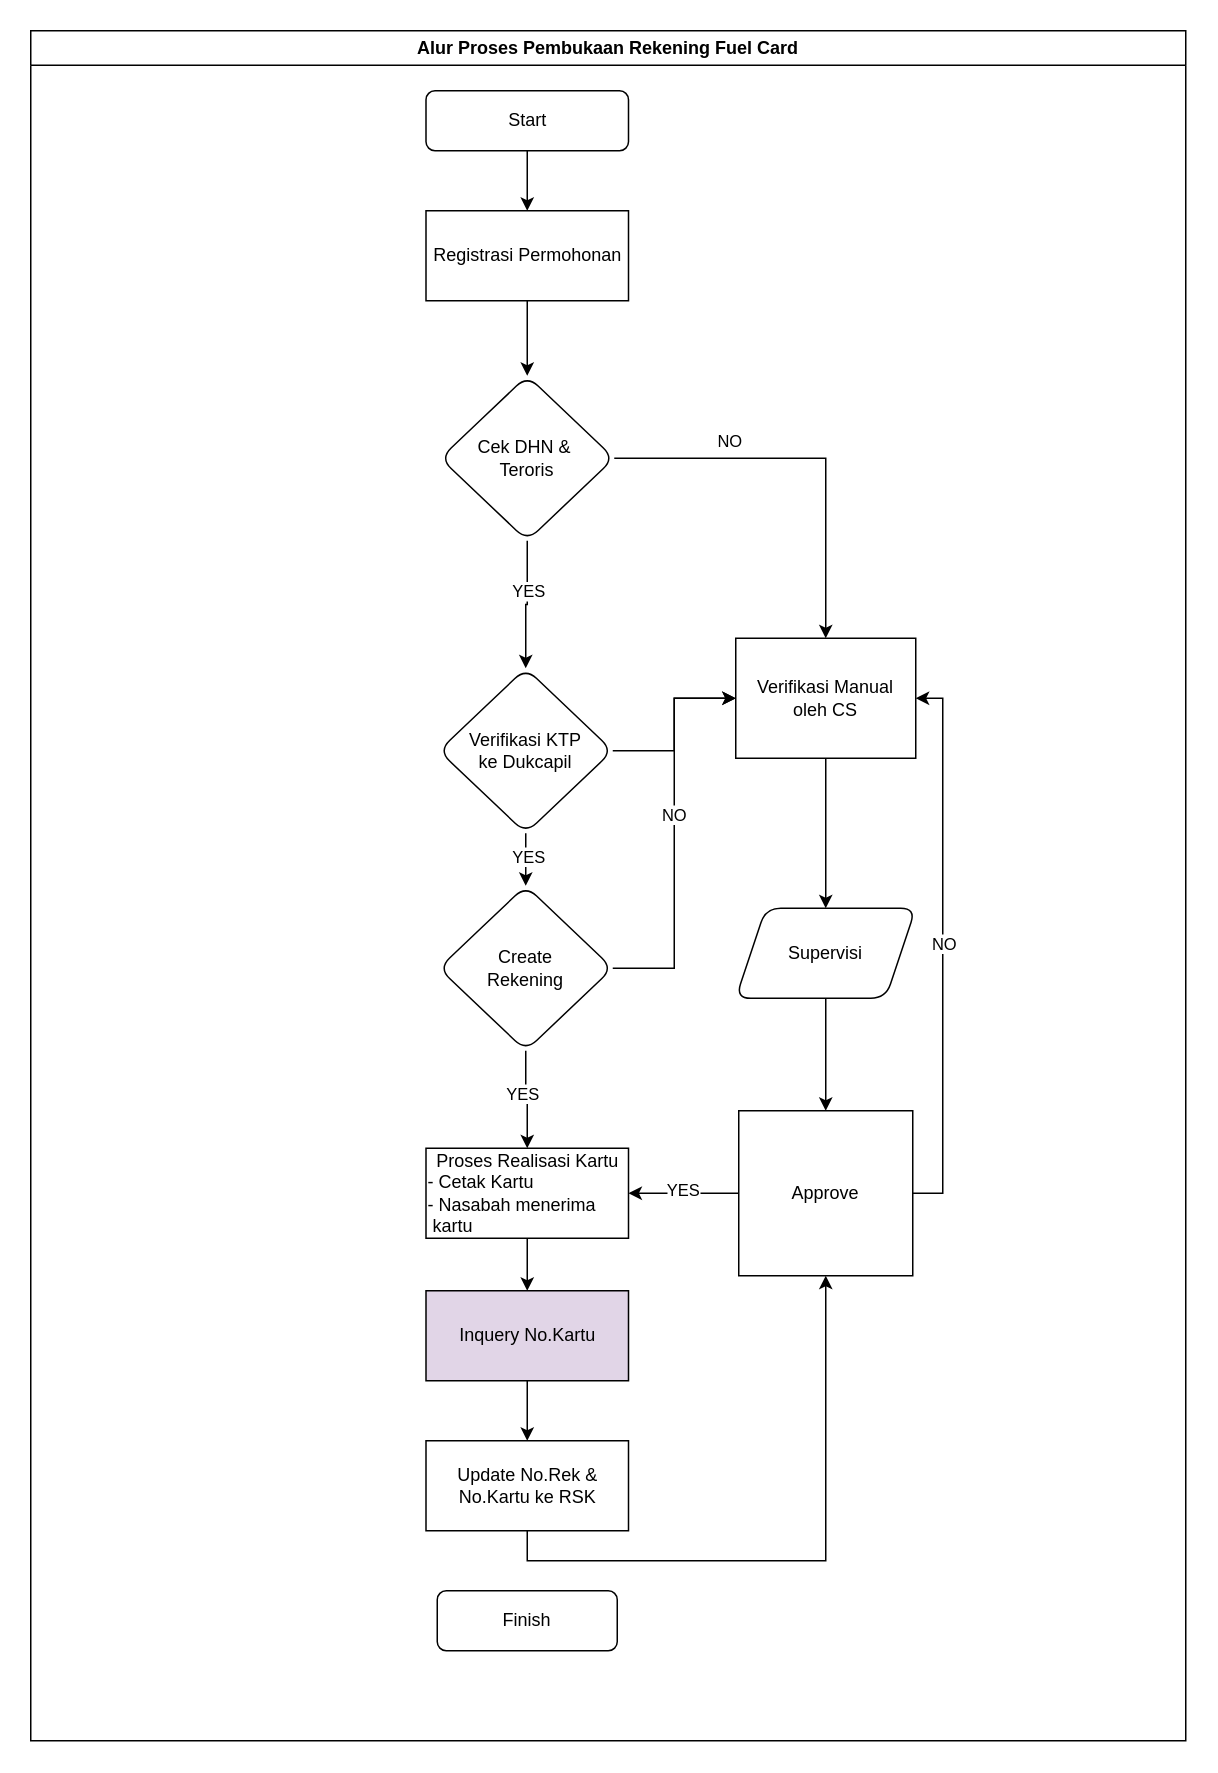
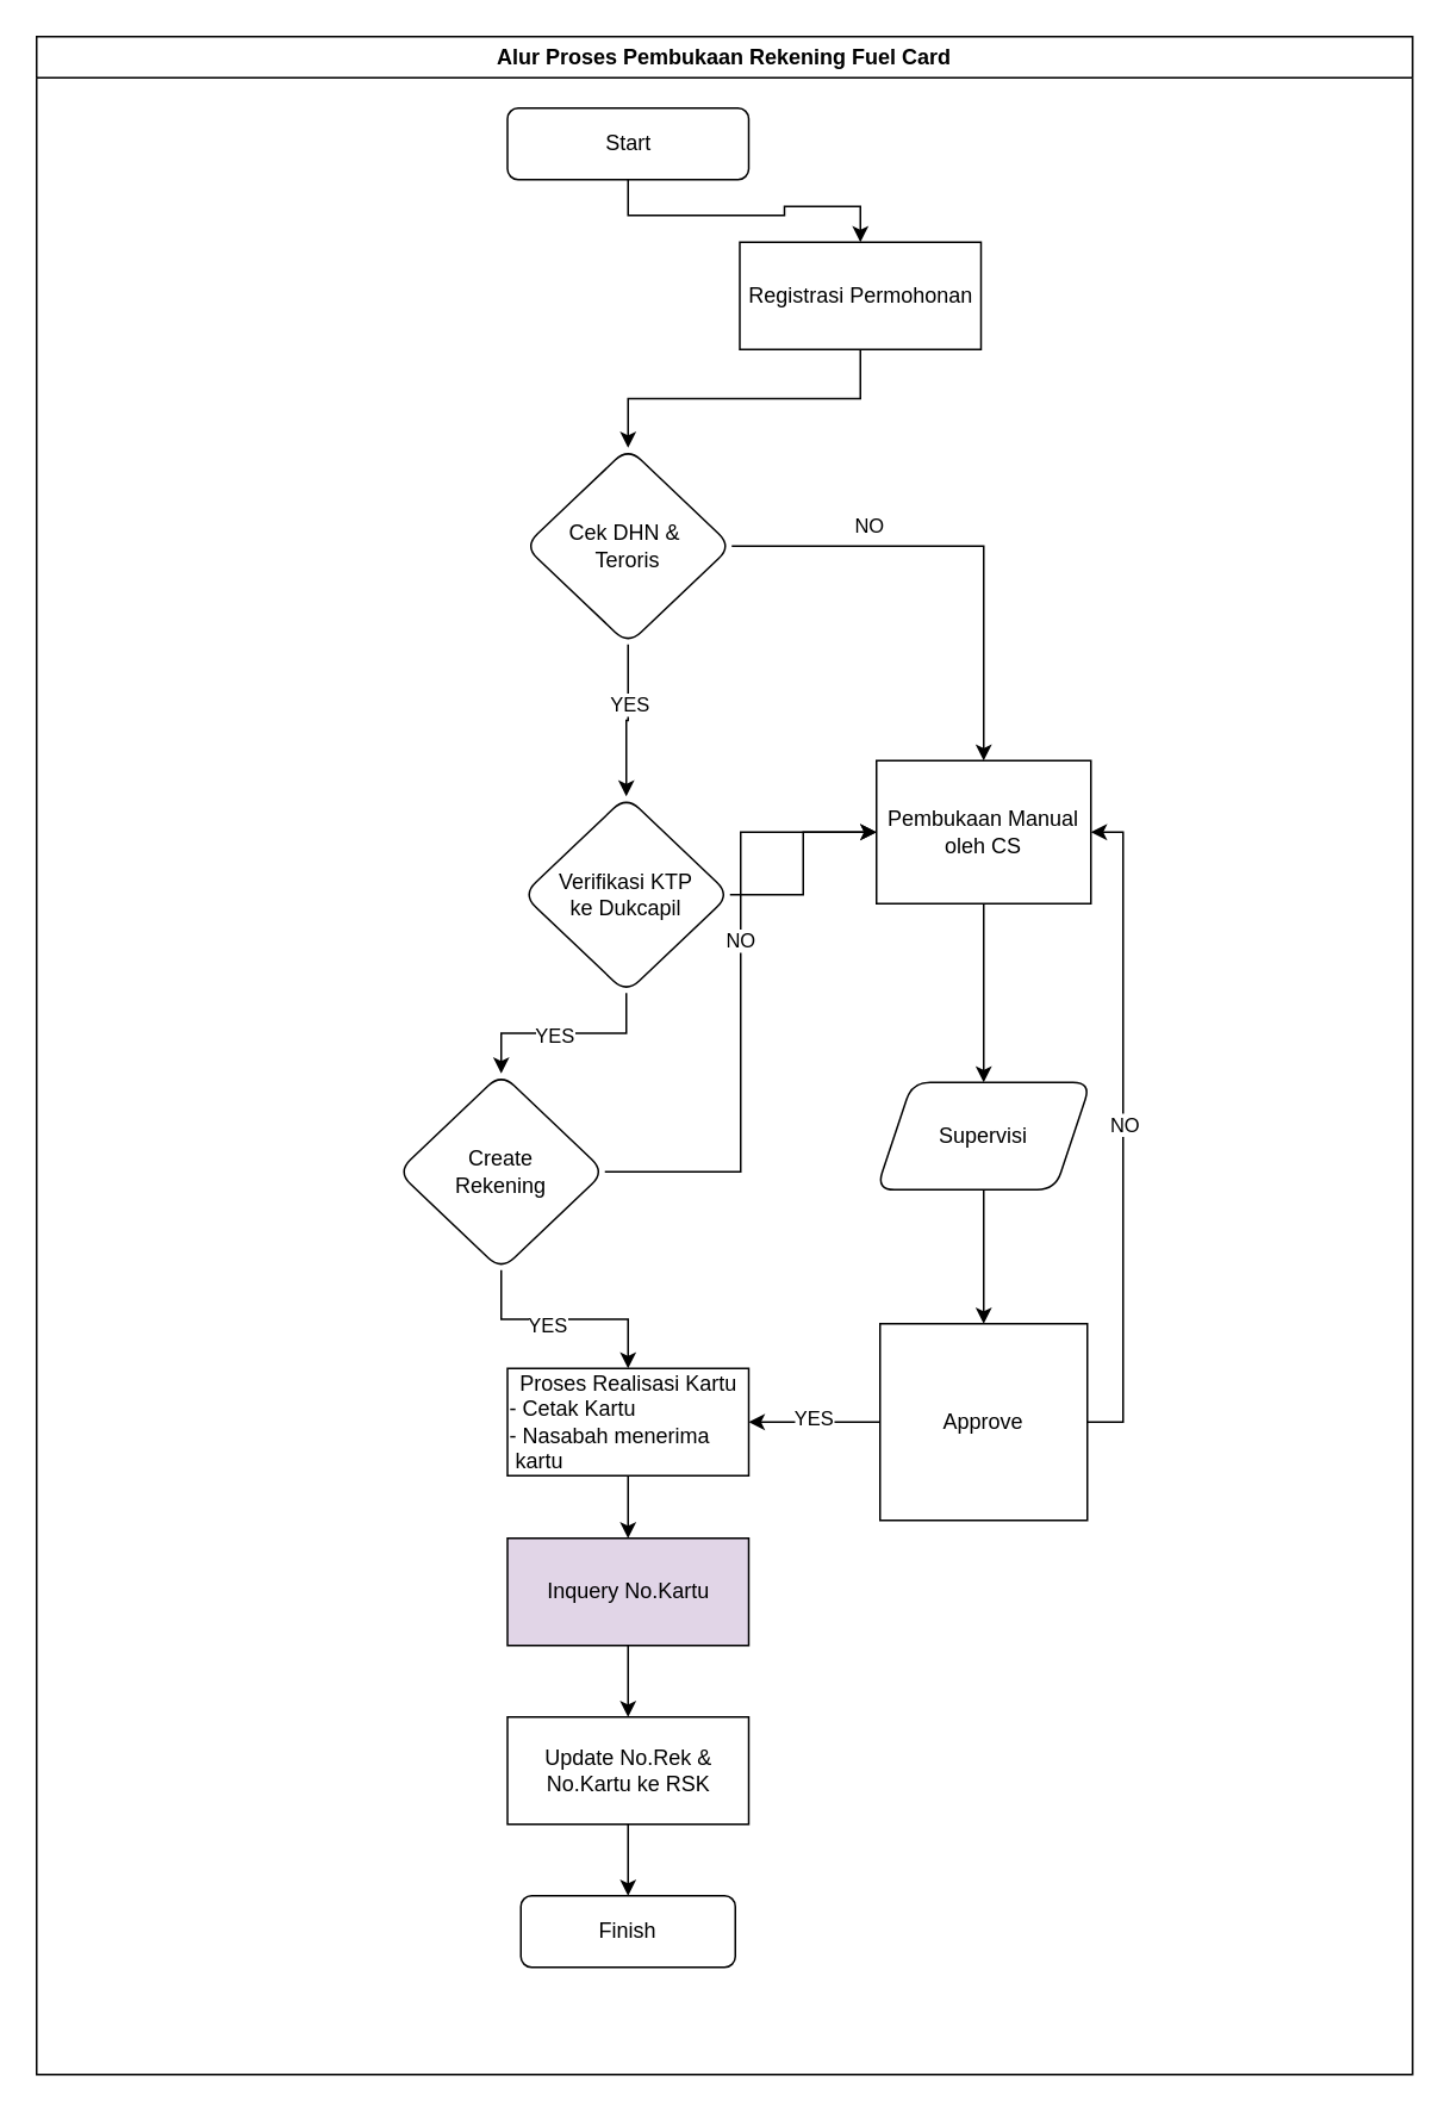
  <mxCell id="0" />
  <mxCell id="1" parent="0" />
  <mxCell id="2" value="Alur Proses Pembukaan Rekening Fuel Card" style="swimlane;whiteSpace=wrap;html=1;" parent="1" vertex="1"><mxGeometry x="20" width="770" height="1140" as="geometry" y="20"><mxRectangle x="20" width="220" height="30" as="alternateBounds" /></mxGeometry></mxCell>
  <mxCell id="3" value="Update No.Rek &amp;amp; No.Kartu ke RSK" style="rounded=0;whiteSpace=wrap;html=1;" parent="2" vertex="1"><mxGeometry x="263.5" y="940" width="135" height="60" as="geometry" /></mxCell>
  <mxCell id="4" value="Finish" style="rounded=1;whiteSpace=wrap;html=1;" parent="2" vertex="1"><mxGeometry x="271" y="1040" width="120" height="40" as="geometry" /></mxCell>
- <mxCell id="5" style="edgeStyle=orthogonalEdgeStyle;rounded=0;orthogonalLoop=1;jettySize=auto;html=1;exitX=0.5;exitY=1;exitDx=0;exitDy=0;" parent="2" source="3" target="24" edge="1"><mxGeometry relative="1" as="geometry" /></mxCell>
+ <mxCell id="5" style="edgeStyle=orthogonalEdgeStyle;rounded=0;orthogonalLoop=1;jettySize=auto;html=1;exitX=0.5;exitY=1;exitDx=0;exitDy=0;" parent="2" source="3" target="4" edge="1"><mxGeometry relative="1" as="geometry" /></mxCell>
  <mxCell id="6" style="edgeStyle=orthogonalEdgeStyle;rounded=0;orthogonalLoop=1;jettySize=auto;html=1;exitX=0.5;exitY=1;exitDx=0;exitDy=0;entryX=0.5;entryY=0;entryDx=0;entryDy=0;" parent="1" source="7" target="31" edge="1"><mxGeometry relative="1" as="geometry" /></mxCell>
  <mxCell id="7" value="Start" style="rounded=1;whiteSpace=wrap;html=1;fontSize=12;glass=0;strokeWidth=1;shadow=0;" parent="1" vertex="1"><mxGeometry x="283.5" y="60" width="135" height="40" as="geometry" /></mxCell>
  <mxCell id="8" value="" style="edgeStyle=orthogonalEdgeStyle;rounded=0;orthogonalLoop=1;jettySize=auto;html=1;" parent="1" source="12" target="19" edge="1"><mxGeometry relative="1" as="geometry" /></mxCell>
  <mxCell id="9" value="YES" style="edgeLabel;html=1;align=center;verticalAlign=middle;resizable=0;points=[];" parent="8" vertex="1" connectable="0"><mxGeometry x="-0.234" relative="1" as="geometry"><mxPoint as="offset" /></mxGeometry></mxCell>
  <mxCell id="10" style="edgeStyle=orthogonalEdgeStyle;rounded=0;orthogonalLoop=1;jettySize=auto;html=1;exitX=1;exitY=0.5;exitDx=0;exitDy=0;entryX=0.5;entryY=0;entryDx=0;entryDy=0;" parent="1" source="12" target="32" edge="1"><mxGeometry relative="1" as="geometry" /></mxCell>
  <mxCell id="11" value="NO" style="edgeLabel;html=1;align=center;verticalAlign=middle;resizable=0;points=[];arcSize=12;imageWidth=24;imageHeight=24;" parent="10" vertex="1" connectable="0"><mxGeometry x="-0.427" y="6" relative="1" as="geometry"><mxPoint x="1" y="-6" as="offset" /></mxGeometry></mxCell>
  <mxCell id="12" value="Cek DHN &amp;amp;&amp;nbsp;&lt;br&gt;Teroris" style="rhombus;whiteSpace=wrap;html=1;rounded=1;glass=0;strokeWidth=1;shadow=0;" parent="1" vertex="1"><mxGeometry x="293" y="250" width="116" height="110" as="geometry" /></mxCell>
  <mxCell id="13" value="" style="edgeStyle=orthogonalEdgeStyle;rounded=0;orthogonalLoop=1;jettySize=auto;html=1;exitX=0.5;exitY=1;exitDx=0;exitDy=0;" parent="1" source="32" target="15" edge="1"><mxGeometry relative="1" as="geometry"><mxPoint x="80" y="560" as="sourcePoint" /></mxGeometry></mxCell>
  <mxCell id="14" value="" style="edgeStyle=orthogonalEdgeStyle;rounded=0;orthogonalLoop=1;jettySize=auto;html=1;" parent="1" source="15" target="24" edge="1"><mxGeometry relative="1" as="geometry" /></mxCell>
  <mxCell id="15" value="Supervisi" style="shape=parallelogram;perimeter=parallelogramPerimeter;whiteSpace=wrap;html=1;fixedSize=1;rounded=1;" parent="1" vertex="1"><mxGeometry x="490" y="605" width="120" height="60" as="geometry" /></mxCell>
  <mxCell id="16" value="" style="edgeStyle=orthogonalEdgeStyle;rounded=0;orthogonalLoop=1;jettySize=auto;html=1;" parent="1" source="19" target="29" edge="1"><mxGeometry relative="1" as="geometry" /></mxCell>
  <mxCell id="17" value="YES" style="edgeLabel;html=1;align=center;verticalAlign=middle;resizable=0;points=[];" parent="16" vertex="1" connectable="0"><mxGeometry x="0.092" y="1" relative="1" as="geometry"><mxPoint as="offset" /></mxGeometry></mxCell>
  <mxCell id="18" style="edgeStyle=orthogonalEdgeStyle;rounded=0;orthogonalLoop=1;jettySize=auto;html=1;entryX=0;entryY=0.5;entryDx=0;entryDy=0;" parent="1" source="19" target="32" edge="1"><mxGeometry relative="1" as="geometry" /></mxCell>
  <mxCell id="19" value="Verifikasi KTP&lt;br&gt;ke Dukcapil" style="rhombus;whiteSpace=wrap;html=1;rounded=1;glass=0;strokeWidth=1;shadow=0;" parent="1" vertex="1"><mxGeometry x="292" y="445" width="116" height="110" as="geometry" /></mxCell>
  <mxCell id="20" style="edgeStyle=orthogonalEdgeStyle;rounded=0;orthogonalLoop=1;jettySize=auto;html=1;exitX=1;exitY=0.5;exitDx=0;exitDy=0;entryX=1;entryY=0.5;entryDx=0;entryDy=0;" parent="1" source="24" target="32" edge="1"><mxGeometry relative="1" as="geometry" /></mxCell>
  <mxCell id="21" value="NO" style="edgeLabel;html=1;align=center;verticalAlign=middle;resizable=0;points=[];" parent="20" vertex="1" connectable="0"><mxGeometry x="0.023" relative="1" as="geometry"><mxPoint y="1" as="offset" /></mxGeometry></mxCell>
  <mxCell id="22" style="edgeStyle=orthogonalEdgeStyle;rounded=0;orthogonalLoop=1;jettySize=auto;html=1;exitX=0;exitY=0.5;exitDx=0;exitDy=0;" parent="1" source="24" target="33" edge="1"><mxGeometry relative="1" as="geometry" /></mxCell>
  <mxCell id="23" value="YES" style="edgeLabel;html=1;align=center;verticalAlign=middle;resizable=0;points=[];" parent="22" vertex="1" connectable="0"><mxGeometry x="0.028" y="-3" relative="1" as="geometry"><mxPoint as="offset" /></mxGeometry></mxCell>
  <mxCell id="24" value="Approve" style="whiteSpace=wrap;html=1;glass=0;strokeWidth=1;shadow=0;rounded=0;" parent="1" vertex="1"><mxGeometry x="492" y="740" width="116" height="110" as="geometry" /></mxCell>
  <mxCell id="25" style="edgeStyle=orthogonalEdgeStyle;rounded=0;orthogonalLoop=1;jettySize=auto;html=1;exitX=1;exitY=0.5;exitDx=0;exitDy=0;entryX=0;entryY=0.5;entryDx=0;entryDy=0;" parent="1" source="29" target="32" edge="1"><mxGeometry relative="1" as="geometry"><mxPoint x="460" y="450" as="targetPoint" /></mxGeometry></mxCell>
  <mxCell id="26" value="NO" style="edgeLabel;html=1;align=center;verticalAlign=middle;resizable=0;points=[];" parent="25" vertex="1" connectable="0"><mxGeometry x="0.541" y="1" relative="1" as="geometry"><mxPoint y="58" as="offset" /></mxGeometry></mxCell>
  <mxCell id="27" style="edgeStyle=orthogonalEdgeStyle;rounded=0;orthogonalLoop=1;jettySize=auto;html=1;exitX=0.5;exitY=1;exitDx=0;exitDy=0;entryX=0.5;entryY=0;entryDx=0;entryDy=0;" parent="1" source="29" target="33" edge="1"><mxGeometry relative="1" as="geometry" /></mxCell>
  <mxCell id="28" value="YES" style="edgeLabel;html=1;align=center;verticalAlign=middle;resizable=0;points=[];" parent="27" vertex="1" connectable="0"><mxGeometry x="-0.156" y="-3" relative="1" as="geometry"><mxPoint as="offset" /></mxGeometry></mxCell>
- <mxCell id="29" value="Create &lt;br&gt;Rekening" style="rhombus;whiteSpace=wrap;html=1;rounded=1;glass=0;strokeWidth=1;shadow=0;" parent="1" vertex="1"><mxGeometry x="292" y="590" width="116" height="110" as="geometry" /></mxCell>
+ <mxCell id="29" value="Create &lt;br&gt;Rekening" style="rhombus;whiteSpace=wrap;html=1;rounded=1;glass=0;strokeWidth=1;shadow=0;" parent="1" vertex="1"><mxGeometry x="222" y="600" width="116" height="110" as="geometry" /></mxCell>
  <mxCell id="30" style="edgeStyle=orthogonalEdgeStyle;rounded=0;orthogonalLoop=1;jettySize=auto;html=1;exitX=0.5;exitY=1;exitDx=0;exitDy=0;" parent="1" source="31" target="12" edge="1"><mxGeometry relative="1" as="geometry" /></mxCell>
- <mxCell id="31" value="Registrasi Permohonan" style="rounded=0;whiteSpace=wrap;html=1;" parent="1" vertex="1"><mxGeometry x="283.5" y="140" width="135" height="60" as="geometry" /></mxCell>
- <mxCell id="32" value="Verifikasi Manual&lt;br&gt;oleh CS" style="rounded=0;whiteSpace=wrap;html=1;" parent="1" vertex="1"><mxGeometry x="490" y="425" width="120" height="80" as="geometry" /></mxCell>
+ <mxCell id="31" value="Registrasi Permohonan" style="rounded=0;whiteSpace=wrap;html=1;" parent="1" vertex="1"><mxGeometry x="413.5" y="135" width="135" height="60" as="geometry" /></mxCell>
+ <mxCell id="32" value="Pembukaan Manual&lt;br&gt;oleh CS" style="rounded=0;whiteSpace=wrap;html=1;" parent="1" vertex="1"><mxGeometry x="490" y="425" width="120" height="80" as="geometry" /></mxCell>
  <mxCell id="33" value="Proses Realisasi Kartu&lt;br&gt;&lt;div style=&quot;text-align: left;&quot;&gt;&lt;span style=&quot;background-color: initial;&quot;&gt;- Cetak Kartu&lt;/span&gt;&lt;/div&gt;&lt;div style=&quot;text-align: left;&quot;&gt;&lt;span style=&quot;background-color: initial;&quot;&gt;- Nasabah menerima&amp;nbsp; &amp;nbsp; &amp;nbsp; &amp;nbsp;kartu&lt;/span&gt;&lt;/div&gt;" style="rounded=0;whiteSpace=wrap;html=1;" parent="1" vertex="1"><mxGeometry x="283.5" y="765" width="135" height="60" as="geometry" /></mxCell>
  <mxCell id="34" style="edgeStyle=orthogonalEdgeStyle;rounded=0;orthogonalLoop=1;jettySize=auto;html=1;exitX=0.5;exitY=1;exitDx=0;exitDy=0;" parent="1" source="36" target="3" edge="1"><mxGeometry relative="1" as="geometry" /></mxCell>
  <mxCell id="35" value="" style="edgeStyle=orthogonalEdgeStyle;rounded=0;orthogonalLoop=1;jettySize=auto;html=1;" parent="1" source="33" target="36" edge="1"><mxGeometry relative="1" as="geometry"><mxPoint x="351" y="1000" as="targetPoint" /><mxPoint x="351" y="825" as="sourcePoint" /></mxGeometry></mxCell>
  <mxCell id="36" value="Inquery No.Kartu" style="rounded=0;whiteSpace=wrap;html=1;fillColor=#e1d5e7;" parent="1" vertex="1"><mxGeometry x="283.5" y="860" width="135" height="60" as="geometry" /></mxCell>
